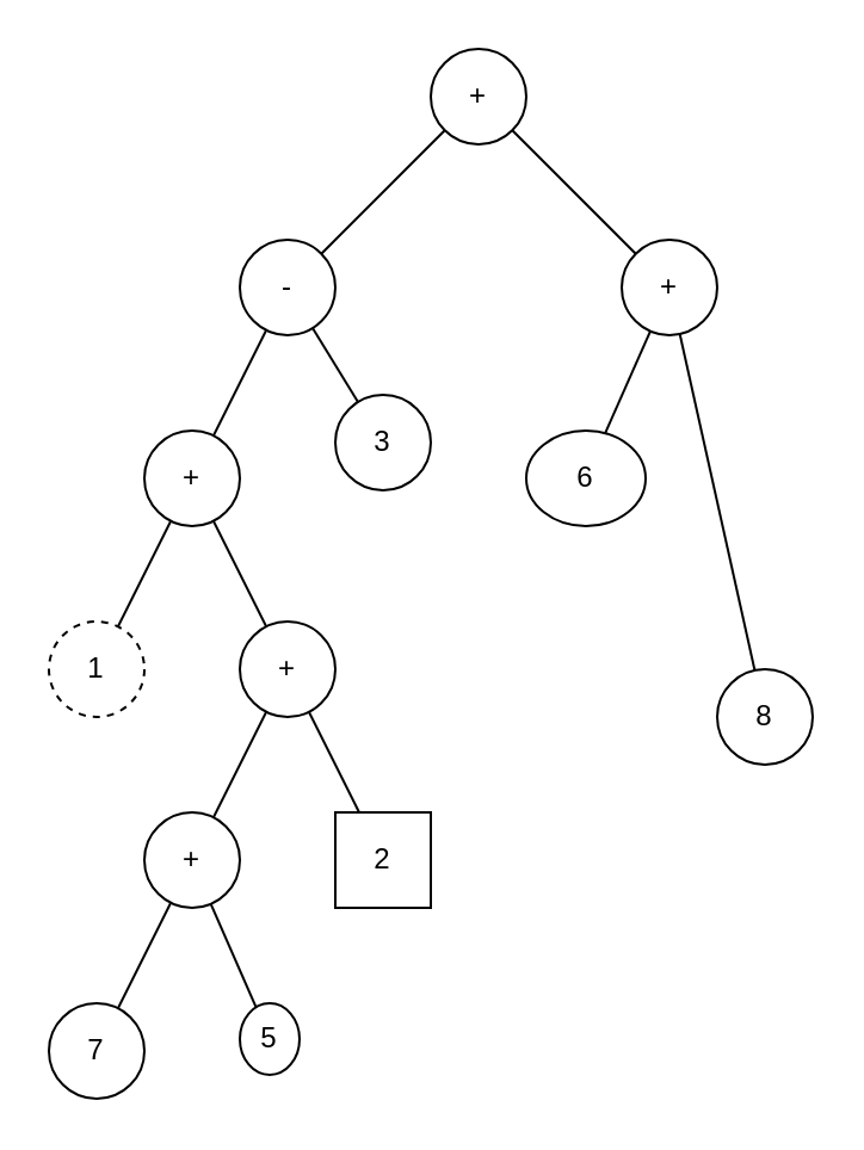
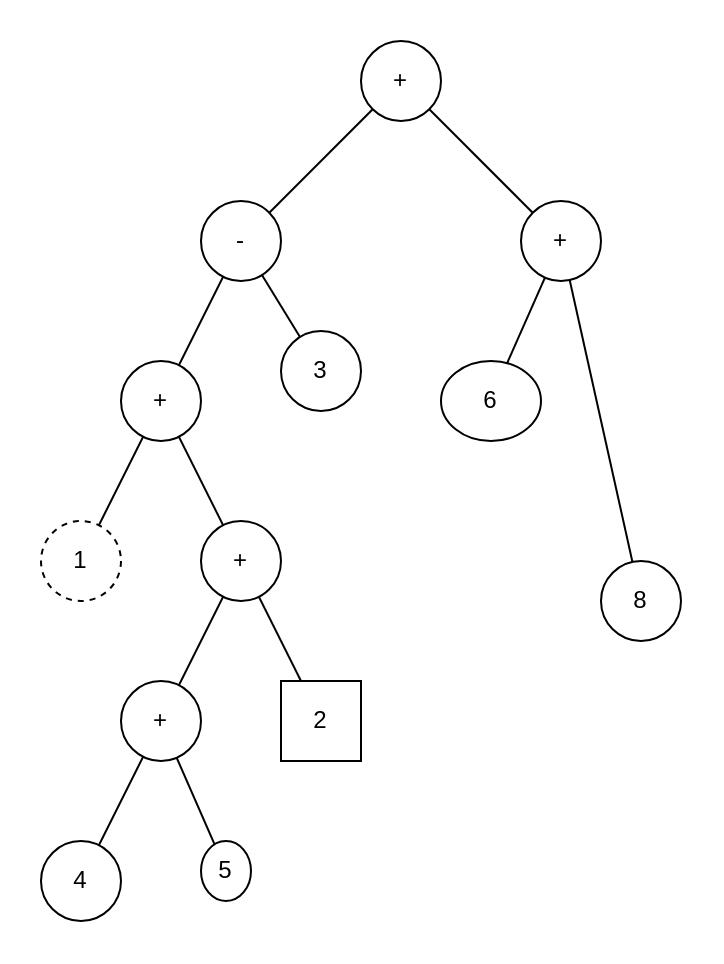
  <mxCell id="0" />
  <mxCell id="1" parent="0" />
  <mxCell id="2" value="+" style="ellipse;whiteSpace=wrap;html=1;aspect=fixed;fillColor=none;" vertex="1" parent="1"><mxGeometry x="180" y="20" width="40" height="40" as="geometry" /></mxCell>
  <mxCell id="3" value="-" style="ellipse;whiteSpace=wrap;html=1;aspect=fixed;fillColor=none;" vertex="1" parent="1"><mxGeometry x="100" y="100" width="40" height="40" as="geometry" /></mxCell>
  <mxCell id="4" value="+" style="ellipse;whiteSpace=wrap;html=1;aspect=fixed;fillColor=none;" vertex="1" parent="1"><mxGeometry x="60" y="180" width="40" height="40" as="geometry" /></mxCell>
  <mxCell id="5" value="3" style="ellipse;whiteSpace=wrap;html=1;aspect=fixed;fillColor=none;" vertex="1" parent="1"><mxGeometry x="140" y="165" width="40" height="40" as="geometry" /></mxCell>
  <mxCell id="6" value="1" style="ellipse;whiteSpace=wrap;html=1;aspect=fixed;fillColor=none;dashed=1;" vertex="1" parent="1"><mxGeometry x="20" y="260" width="40" height="40" as="geometry" /></mxCell>
  <mxCell id="7" value="+" style="ellipse;whiteSpace=wrap;html=1;aspect=fixed;fillColor=none;" vertex="1" parent="1"><mxGeometry x="100" y="260" width="40" height="40" as="geometry" /></mxCell>
  <mxCell id="8" value="+" style="ellipse;whiteSpace=wrap;html=1;aspect=fixed;fillColor=none;" vertex="1" parent="1"><mxGeometry x="60" y="340" width="40" height="40" as="geometry" /></mxCell>
- <mxCell id="9" value="7" style="ellipse;whiteSpace=wrap;html=1;aspect=fixed;fillColor=none;" vertex="1" parent="1"><mxGeometry x="20" y="420" width="40" height="40" as="geometry" /></mxCell>
+ <mxCell id="9" value="4" style="ellipse;whiteSpace=wrap;html=1;aspect=fixed;fillColor=none;" vertex="1" parent="1"><mxGeometry x="20" y="420" width="40" height="40" as="geometry" /></mxCell>
  <mxCell id="10" value="5" style="ellipse;whiteSpace=wrap;html=1;aspect=fixed;fillColor=none;" vertex="1" parent="1"><mxGeometry x="100" y="420" width="25" height="30" as="geometry" /></mxCell>
  <mxCell id="11" value="2" style="whiteSpace=wrap;html=1;aspect=fixed;fillColor=none;rounded=0;" vertex="1" parent="1"><mxGeometry x="140" y="340" width="40" height="40" as="geometry" /></mxCell>
  <mxCell id="12" value="+" style="ellipse;whiteSpace=wrap;html=1;aspect=fixed;fillColor=none;" vertex="1" parent="1"><mxGeometry x="260" y="100" width="40" height="40" as="geometry" /></mxCell>
  <mxCell id="13" value="6" style="ellipse;whiteSpace=wrap;html=1;aspect=fixed;fillColor=none;" vertex="1" parent="1"><mxGeometry x="220" y="180" width="50" height="40" as="geometry" /></mxCell>
  <mxCell id="14" value="8" style="ellipse;whiteSpace=wrap;html=1;aspect=fixed;fillColor=none;" vertex="1" parent="1"><mxGeometry x="300" y="280" width="40" height="40" as="geometry" /></mxCell>
  <mxCell id="15" value="" style="endArrow=none;html=1;rounded=0;" edge="1" parent="1" source="3" target="2"><mxGeometry width="50" height="50" relative="1" as="geometry"><mxPoint x="220" y="320" as="sourcePoint" /><mxPoint x="270" y="270" as="targetPoint" /></mxGeometry></mxCell>
  <mxCell id="16" value="" style="endArrow=none;html=1;rounded=0;" edge="1" parent="1" source="12" target="2"><mxGeometry width="50" height="50" relative="1" as="geometry"><mxPoint x="144" y="116" as="sourcePoint" /><mxPoint x="196" y="64" as="targetPoint" /></mxGeometry></mxCell>
  <mxCell id="17" value="" style="endArrow=none;html=1;rounded=0;" edge="1" parent="1" source="4" target="3"><mxGeometry width="50" height="50" relative="1" as="geometry"><mxPoint x="154" y="126" as="sourcePoint" /><mxPoint x="206" y="74" as="targetPoint" /></mxGeometry></mxCell>
  <mxCell id="18" value="" style="endArrow=none;html=1;rounded=0;" edge="1" parent="1" source="5" target="3"><mxGeometry width="50" height="50" relative="1" as="geometry"><mxPoint x="164" y="136" as="sourcePoint" /><mxPoint x="216" y="84" as="targetPoint" /></mxGeometry></mxCell>
  <mxCell id="19" value="" style="endArrow=none;html=1;rounded=0;" edge="1" parent="1" source="13" target="12"><mxGeometry width="50" height="50" relative="1" as="geometry"><mxPoint x="174" y="146" as="sourcePoint" /><mxPoint x="226" y="94" as="targetPoint" /></mxGeometry></mxCell>
  <mxCell id="20" value="" style="endArrow=none;html=1;rounded=0;" edge="1" parent="1" source="14" target="12"><mxGeometry width="50" height="50" relative="1" as="geometry"><mxPoint x="184" y="156" as="sourcePoint" /><mxPoint x="236" y="104" as="targetPoint" /></mxGeometry></mxCell>
  <mxCell id="21" value="" style="endArrow=none;html=1;rounded=0;" edge="1" parent="1" source="6" target="4"><mxGeometry width="50" height="50" relative="1" as="geometry"><mxPoint x="194" y="166" as="sourcePoint" /><mxPoint x="246" y="114" as="targetPoint" /></mxGeometry></mxCell>
  <mxCell id="22" value="" style="endArrow=none;html=1;rounded=0;" edge="1" parent="1" source="7" target="4"><mxGeometry width="50" height="50" relative="1" as="geometry"><mxPoint x="204" y="176" as="sourcePoint" /><mxPoint x="256" y="124" as="targetPoint" /></mxGeometry></mxCell>
  <mxCell id="23" value="" style="endArrow=none;html=1;rounded=0;" edge="1" parent="1" source="8" target="7"><mxGeometry width="50" height="50" relative="1" as="geometry"><mxPoint x="214" y="186" as="sourcePoint" /><mxPoint x="266" y="134" as="targetPoint" /></mxGeometry></mxCell>
  <mxCell id="24" value="" style="endArrow=none;html=1;rounded=0;" edge="1" parent="1" source="11" target="7"><mxGeometry width="50" height="50" relative="1" as="geometry"><mxPoint x="224" y="196" as="sourcePoint" /><mxPoint x="276" y="144" as="targetPoint" /></mxGeometry></mxCell>
  <mxCell id="25" value="" style="endArrow=none;html=1;rounded=0;" edge="1" parent="1" source="9" target="8"><mxGeometry width="50" height="50" relative="1" as="geometry"><mxPoint x="234" y="206" as="sourcePoint" /><mxPoint x="286" y="154" as="targetPoint" /></mxGeometry></mxCell>
  <mxCell id="26" value="" style="endArrow=none;html=1;rounded=0;" edge="1" parent="1" source="10" target="8"><mxGeometry width="50" height="50" relative="1" as="geometry"><mxPoint x="244" y="216" as="sourcePoint" /><mxPoint x="296" y="164" as="targetPoint" /></mxGeometry></mxCell>
